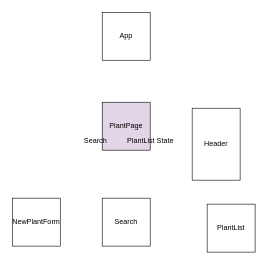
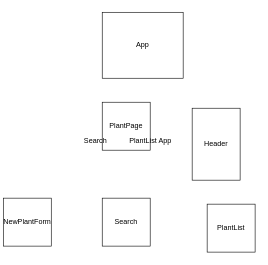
  <mxCell id="0" />
  <mxCell id="1" parent="0" />
- <mxCell id="2" value="App" style="whiteSpace=wrap;html=1;aspect=fixed;" vertex="1" parent="1"><mxGeometry x="170" y="20" width="80" height="80" as="geometry" /></mxCell>
- <mxCell id="3" value="NewPlantForm" style="whiteSpace=wrap;html=1;aspect=fixed;" vertex="1" parent="1"><mxGeometry x="20" y="330" width="80" height="80" as="geometry" /></mxCell>
- <mxCell id="4" value="PlantPage" style="whiteSpace=wrap;html=1;aspect=fixed;fillColor=#e1d5e7;" vertex="1" parent="1"><mxGeometry x="170" y="170" width="80" height="80" as="geometry" /></mxCell>
+ <mxCell id="2" value="App" style="whiteSpace=wrap;html=1;aspect=fixed;" vertex="1" parent="1"><mxGeometry x="170" y="20" width="135" height="110" as="geometry" /></mxCell>
+ <mxCell id="3" value="NewPlantForm" style="whiteSpace=wrap;html=1;aspect=fixed;" vertex="1" parent="1"><mxGeometry x="5" y="330" width="80" height="80" as="geometry" /></mxCell>
+ <mxCell id="4" value="PlantPage" style="whiteSpace=wrap;html=1;aspect=fixed;" vertex="1" parent="1"><mxGeometry x="170" y="170" width="80" height="80" as="geometry" /></mxCell>
  <mxCell id="5" value="Search" style="whiteSpace=wrap;html=1;aspect=fixed;" vertex="1" parent="1"><mxGeometry x="170" y="330" width="80" height="80" as="geometry" /></mxCell>
  <mxCell id="6" value="PlantList" style="whiteSpace=wrap;html=1;aspect=fixed;" vertex="1" parent="1"><mxGeometry x="345" y="340" width="80" height="80" as="geometry" /></mxCell>
  <mxCell id="7" value="Header" style="whiteSpace=wrap;html=1;aspect=fixed;" vertex="1" parent="1"><mxGeometry x="320" y="180" width="80" height="120" as="geometry" /></mxCell>
- <mxCell id="8" value="PlantList State" style="text;html=1;align=center;verticalAlign=middle;resizable=0;points=[];autosize=1;strokeColor=none;fillColor=none;" vertex="1" parent="1"><mxGeometry x="200" y="220" width="100" height="30" as="geometry" /></mxCell>
+ <mxCell id="8" value="PlantList App" style="text;html=1;align=center;verticalAlign=middle;resizable=0;points=[];autosize=1;strokeColor=none;fillColor=none;" vertex="1" parent="1"><mxGeometry x="200" y="220" width="100" height="30" as="geometry" /></mxCell>
  <mxCell id="9" value="Search&amp;nbsp;" style="text;html=1;align=center;verticalAlign=middle;resizable=0;points=[];autosize=1;strokeColor=none;fillColor=none;" vertex="1" parent="1"><mxGeometry x="130" y="220" width="60" height="30" as="geometry" /></mxCell>
